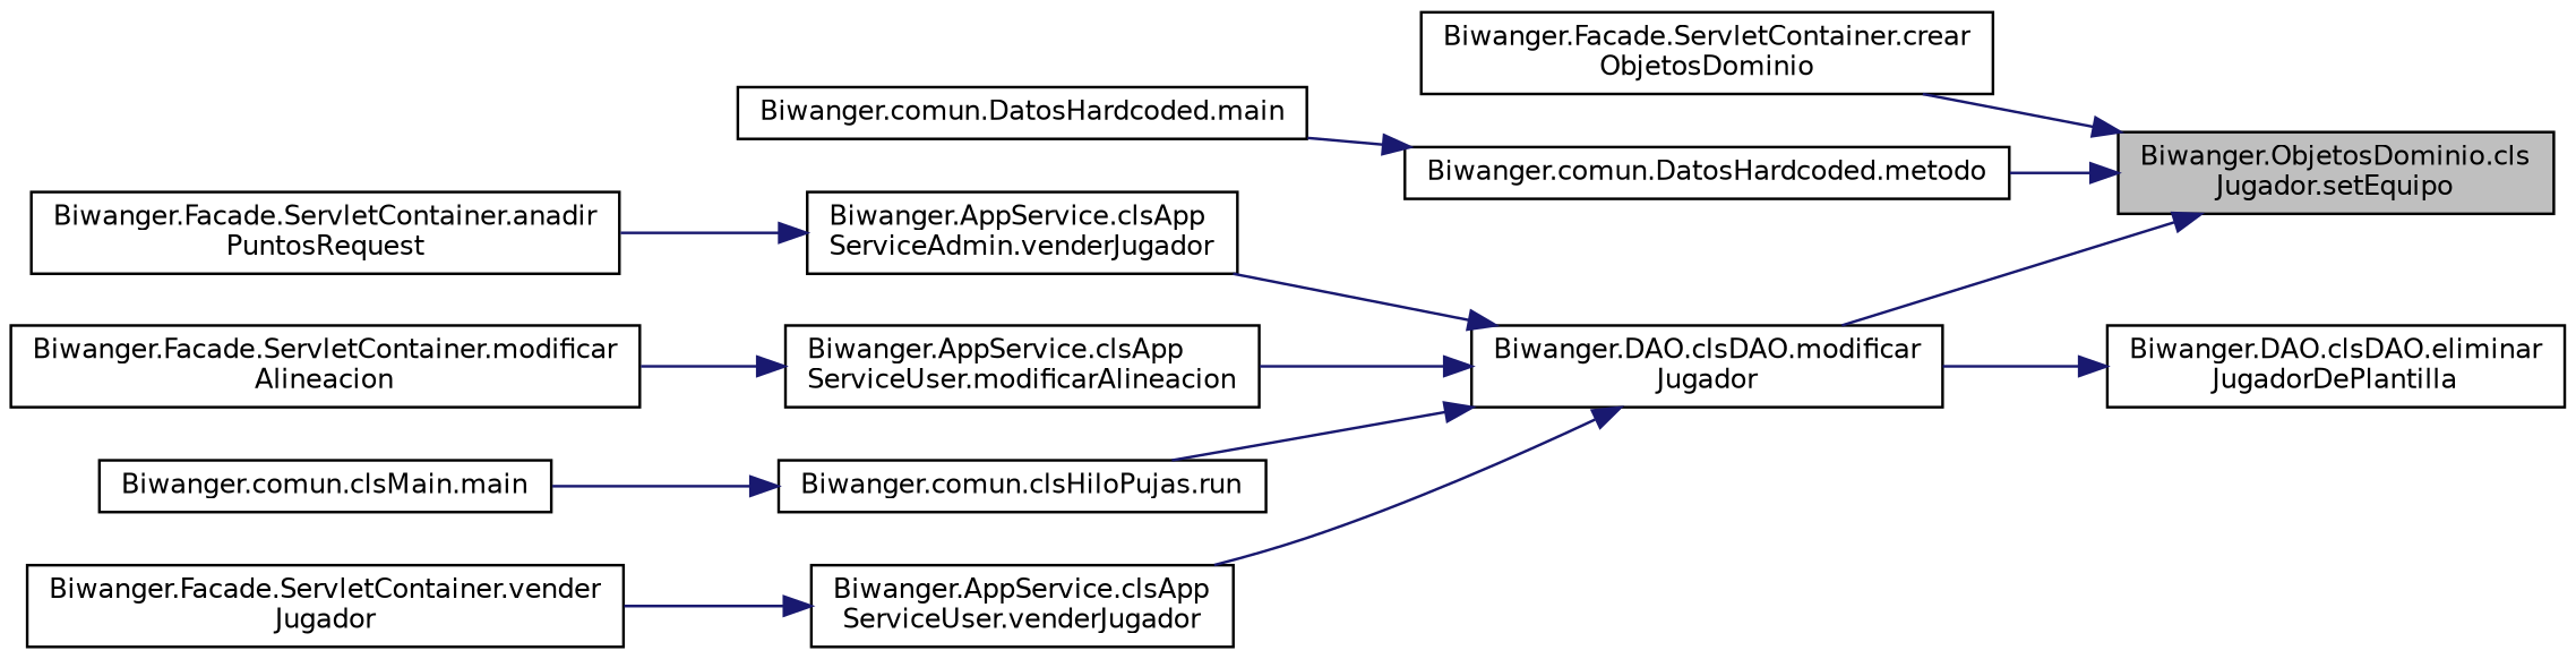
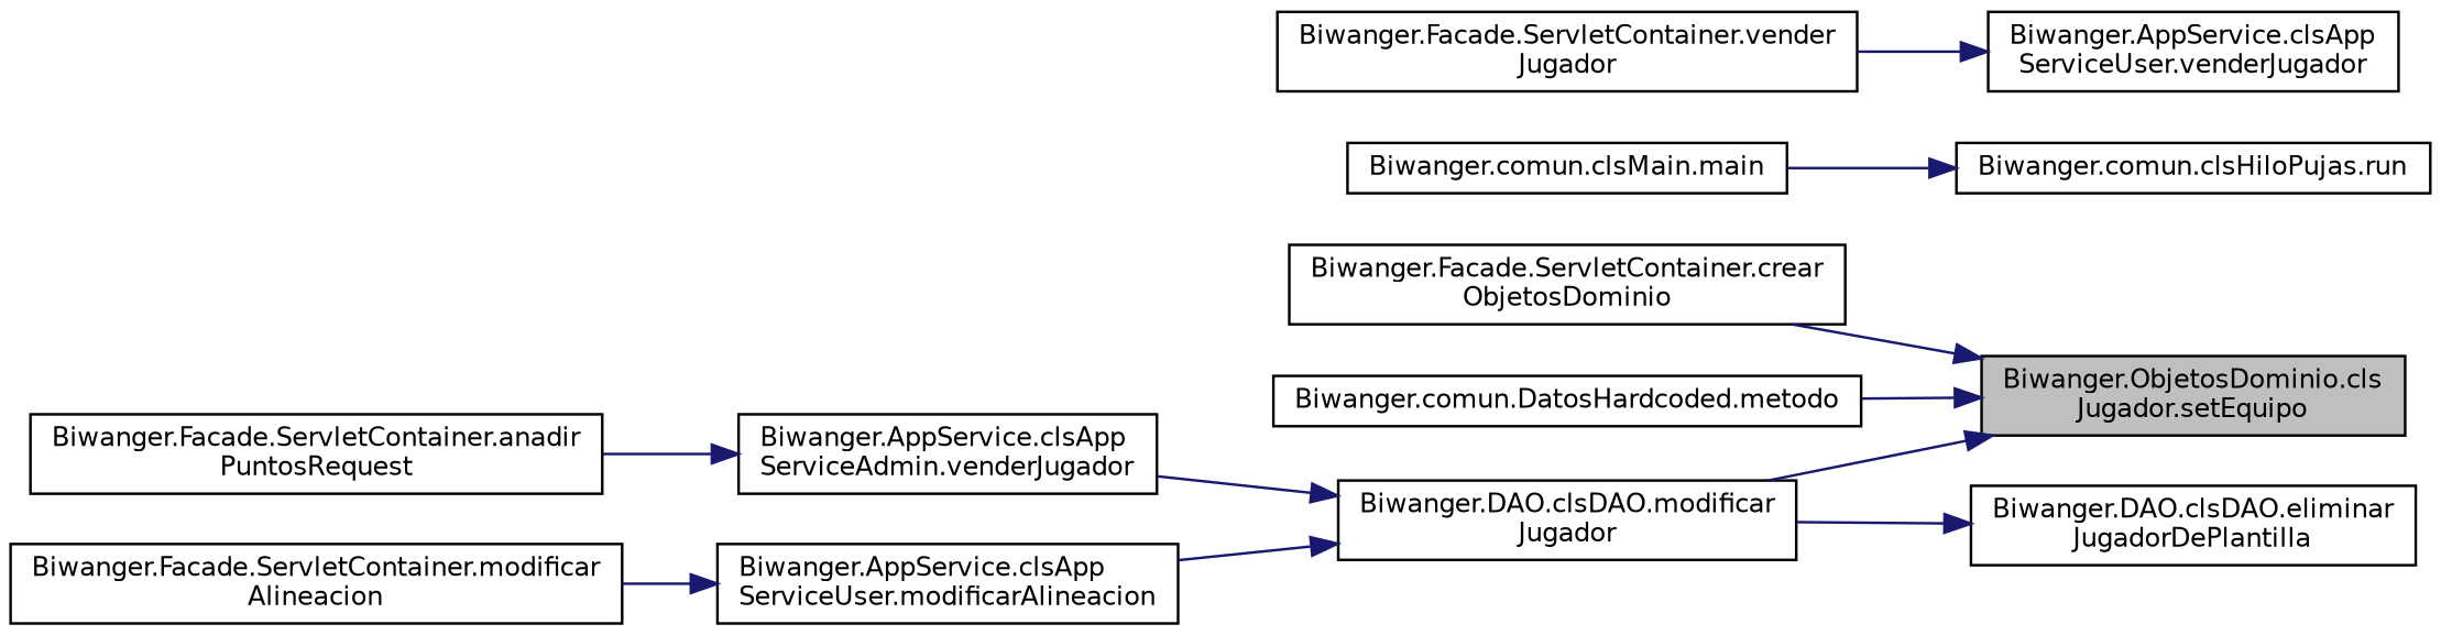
  digraph {
    rankdir=RL
    node [color=black fillcolor=white fontname=Helvetica fontsize=10 shape=record style=filled]
    edge [color=midnightblue dir=back fontname=Helvetica fontsize=10 labelfontname=Helvetica labelfontsize=10 style=solid]
    n1 [fillcolor=grey75 fontcolor=black height=0.2 label="Biwanger.ObjetosDominio.cls\lJugador.setEquipo" width=0.4]
    n2 [height=0.2 label="Biwanger.Facade.ServletContainer.crear\lObjetosDominio" width=0.4]
    n3 [height=0.2 label="Biwanger.comun.DatosHardcoded.metodo" width=0.4]
    n4 [height=0.2 label="Biwanger.DAO.clsDAO.modificar\lJugador" width=0.4]
-   n5 [height=0.2 label="Biwanger.comun.DatosHardcoded.main" width=0.4]
    n6 [height=0.2 label="Biwanger.AppService.clsApp\lServiceAdmin.venderJugador" width=0.4]
    n7 [height=0.2 label="Biwanger.AppService.clsApp\lServiceUser.modificarAlineacion" width=0.4]
    n8 [height=0.2 label="Biwanger.comun.clsHiloPujas.run" width=0.4]
    n9 [height=0.2 label="Biwanger.AppService.clsApp\lServiceUser.venderJugador" width=0.4]
    n10 [height=0.2 label="Biwanger.Facade.ServletContainer.anadir\lPuntosRequest" width=0.4]
    n11 [height=0.2 label="Biwanger.DAO.clsDAO.eliminar\lJugadorDePlantilla" width=0.4]
    n12 [height=0.2 label="Biwanger.Facade.ServletContainer.modificar\lAlineacion" width=0.4]
    n13 [height=0.2 label="Biwanger.comun.clsMain.main" width=0.4]
    n14 [height=0.2 label="Biwanger.Facade.ServletContainer.vender\lJugador" width=0.4]
    n1 -> n2
    n1 -> n3
    n1 -> n4
-   n3 -> n5
    n4 -> n6
    n4 -> n7
-   n4 -> n8
-   n4 -> n9
    n6 -> n10
    n7 -> n12
    n8 -> n13
    n9 -> n14
    n11 -> n4
  }
